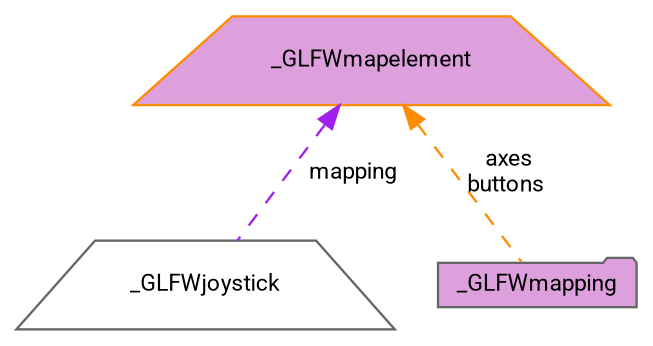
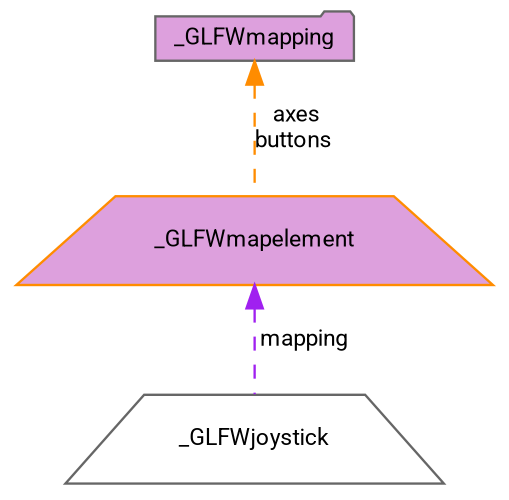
  digraph {
    fontname=Roboto
    node [color=gray40 fillcolor=plum fontname=Roboto fontsize=10 shape=trapezium style=filled]
    edge [dir=back fontname=Roboto fontsize=10 labelfontname=Helvetica labelfontsize=10 style=dashed]
    n1 [fillcolor=white fontcolor=black height=0.2 label=_GLFWjoystick width=0.4]
    n2 [height=0.2 label=_GLFWmapping shape=folder width=0.4]
    n3 [color=darkorange height=0.2 label=_GLFWmapelement width=0.4]
    n3 -> n1 [color=purple label=" mapping"]
-   n3 -> n2 [color=darkorange label=" axes\nbuttons"]
+   n2 -> n3 [color=darkorange label=" axes\nbuttons"]
  }
